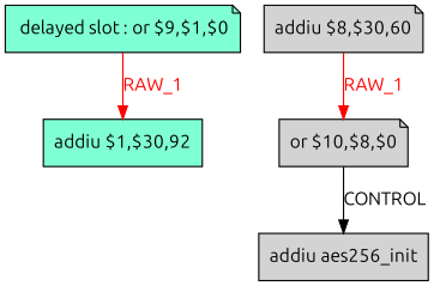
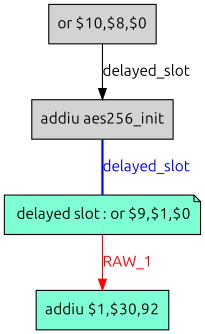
  digraph {
    fontname=Ubuntu
    node [fillcolor=lightgrey fontname=Ubuntu shape=note style=filled]
    edge [color=red fontcolor=red fontname=Ubuntu]
    n1 [fillcolor=aquamarine label=" delayed slot : or $9,$1,$0"]
    n2 [fillcolor=aquamarine label="addiu $1,$30,92" shape=box]
    n3 [label="addiu aes256_init" shape=box]
-   n4 [label="addiu $8,$30,60"]
-   n5 [label="or $10,$8,$0"]
+   n5 [label="or $10,$8,$0" shape=box]
    n1 -> n2 [label=RAW_1]
-   n4 -> n5 [label=RAW_1]
-   n5 -> n3 [label=CONTROL color="" fontcolor=""]
+   n3 -> n1 [color=blue dir=none fontcolor=blue label=delayed_slot style=bold]
+   n5 -> n3 [label=delayed_slot color="" fontcolor=""]
  }
